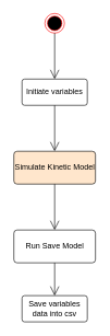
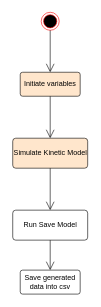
  <mxCell id="0" />
  <mxCell id="1" parent="0" />
  <mxCell id="2" value="" style="ellipse;html=1;shape=endState;fillColor=#000000;strokeColor=#ff0000;" vertex="1" parent="1"><mxGeometry x="68" y="20" width="30" height="30" as="geometry" /></mxCell>
  <mxCell id="3" value="" style="endArrow=open;endFill=1;endSize=12;html=1;rounded=0;" edge="1" parent="1" source="2"><mxGeometry width="160" relative="1" as="geometry"><mxPoint x="-82" y="165" as="sourcePoint" /><mxPoint x="83" y="120" as="targetPoint" /></mxGeometry></mxCell>
- <mxCell id="4" value="Initiate variables" style="rounded=1;arcSize=10;whiteSpace=wrap;html=1;align=center;" vertex="1" parent="1"><mxGeometry x="33" y="120" width="100" height="40" as="geometry" /></mxCell>
+ <mxCell id="4" value="Initiate variables" style="rounded=1;arcSize=10;whiteSpace=wrap;html=1;align=center;fillColor=#ffe6cc;" vertex="1" parent="1"><mxGeometry x="33" y="120" width="100" height="40" as="geometry" /></mxCell>
  <mxCell id="5" value="" style="endArrow=open;endFill=1;endSize=12;html=1;rounded=0;exitX=0.5;exitY=1;exitDx=0;exitDy=0;" edge="1" parent="1" source="4"><mxGeometry width="160" relative="1" as="geometry"><mxPoint x="58" y="210" as="sourcePoint" /><mxPoint x="83" y="230" as="targetPoint" /></mxGeometry></mxCell>
  <mxCell id="6" value="Simulate Kinetic Model" style="rounded=1;arcSize=10;whiteSpace=wrap;html=1;align=center;fillColor=#ffe6cc;" vertex="1" parent="1"><mxGeometry x="20.5" y="230" width="125" height="50" as="geometry" /></mxCell>
  <mxCell id="7" value="" style="endArrow=open;endFill=1;endSize=12;html=1;rounded=0;exitX=0.5;exitY=1;exitDx=0;exitDy=0;" edge="1" parent="1" source="6"><mxGeometry width="160" relative="1" as="geometry"><mxPoint x="68" y="330" as="sourcePoint" /><mxPoint x="83" y="350" as="targetPoint" /></mxGeometry></mxCell>
  <mxCell id="8" value="Run Save Model" style="rounded=1;arcSize=10;whiteSpace=wrap;html=1;align=center;" vertex="1" parent="1"><mxGeometry x="20.5" y="350" width="125" height="50" as="geometry" /></mxCell>
  <mxCell id="9" value="" style="endArrow=open;endFill=1;endSize=12;html=1;rounded=0;exitX=0.5;exitY=1;exitDx=0;exitDy=0;" edge="1" parent="1" source="8"><mxGeometry width="160" relative="1" as="geometry"><mxPoint x="93" y="290" as="sourcePoint" /><mxPoint x="83" y="450" as="targetPoint" /></mxGeometry></mxCell>
- <mxCell id="10" value="Save variables data into csv" style="rounded=1;arcSize=10;whiteSpace=wrap;html=1;align=center;" vertex="1" parent="1"><mxGeometry x="33" y="450" width="100" height="40" as="geometry" /></mxCell>
+ <mxCell id="10" value="Save generated data into csv" style="rounded=1;arcSize=10;whiteSpace=wrap;html=1;align=center;" vertex="1" parent="1"><mxGeometry x="33" y="450" width="100" height="40" as="geometry" /></mxCell>
